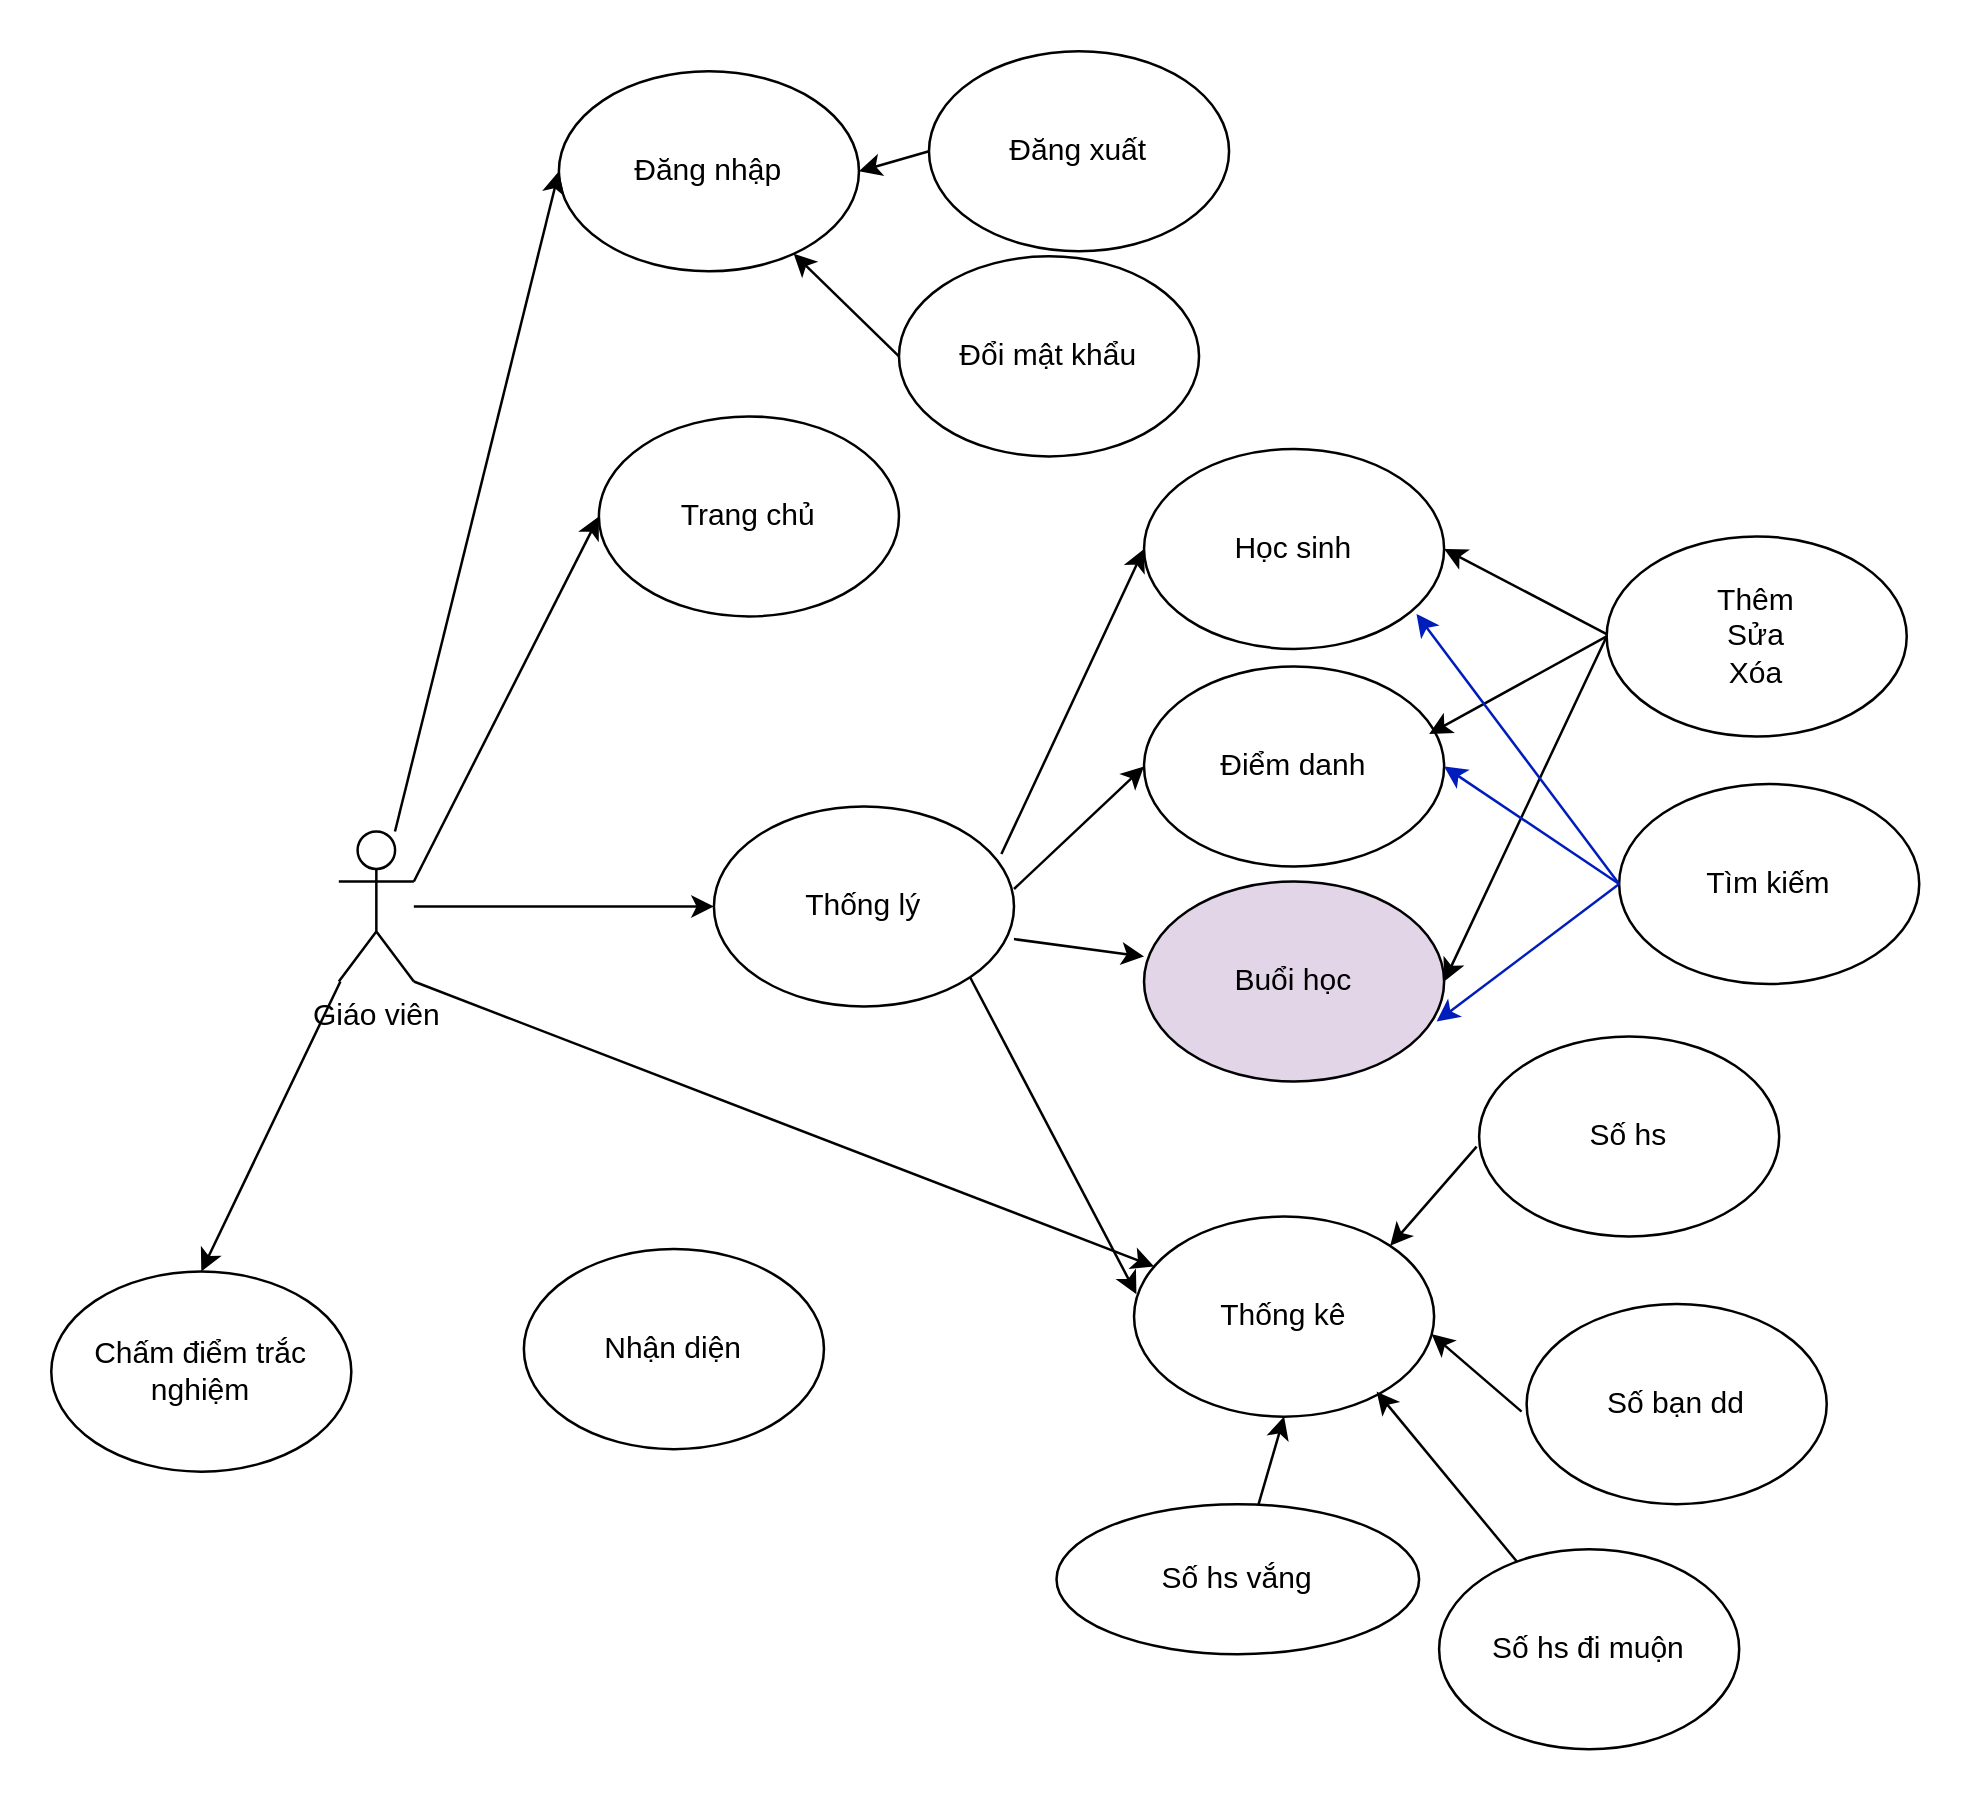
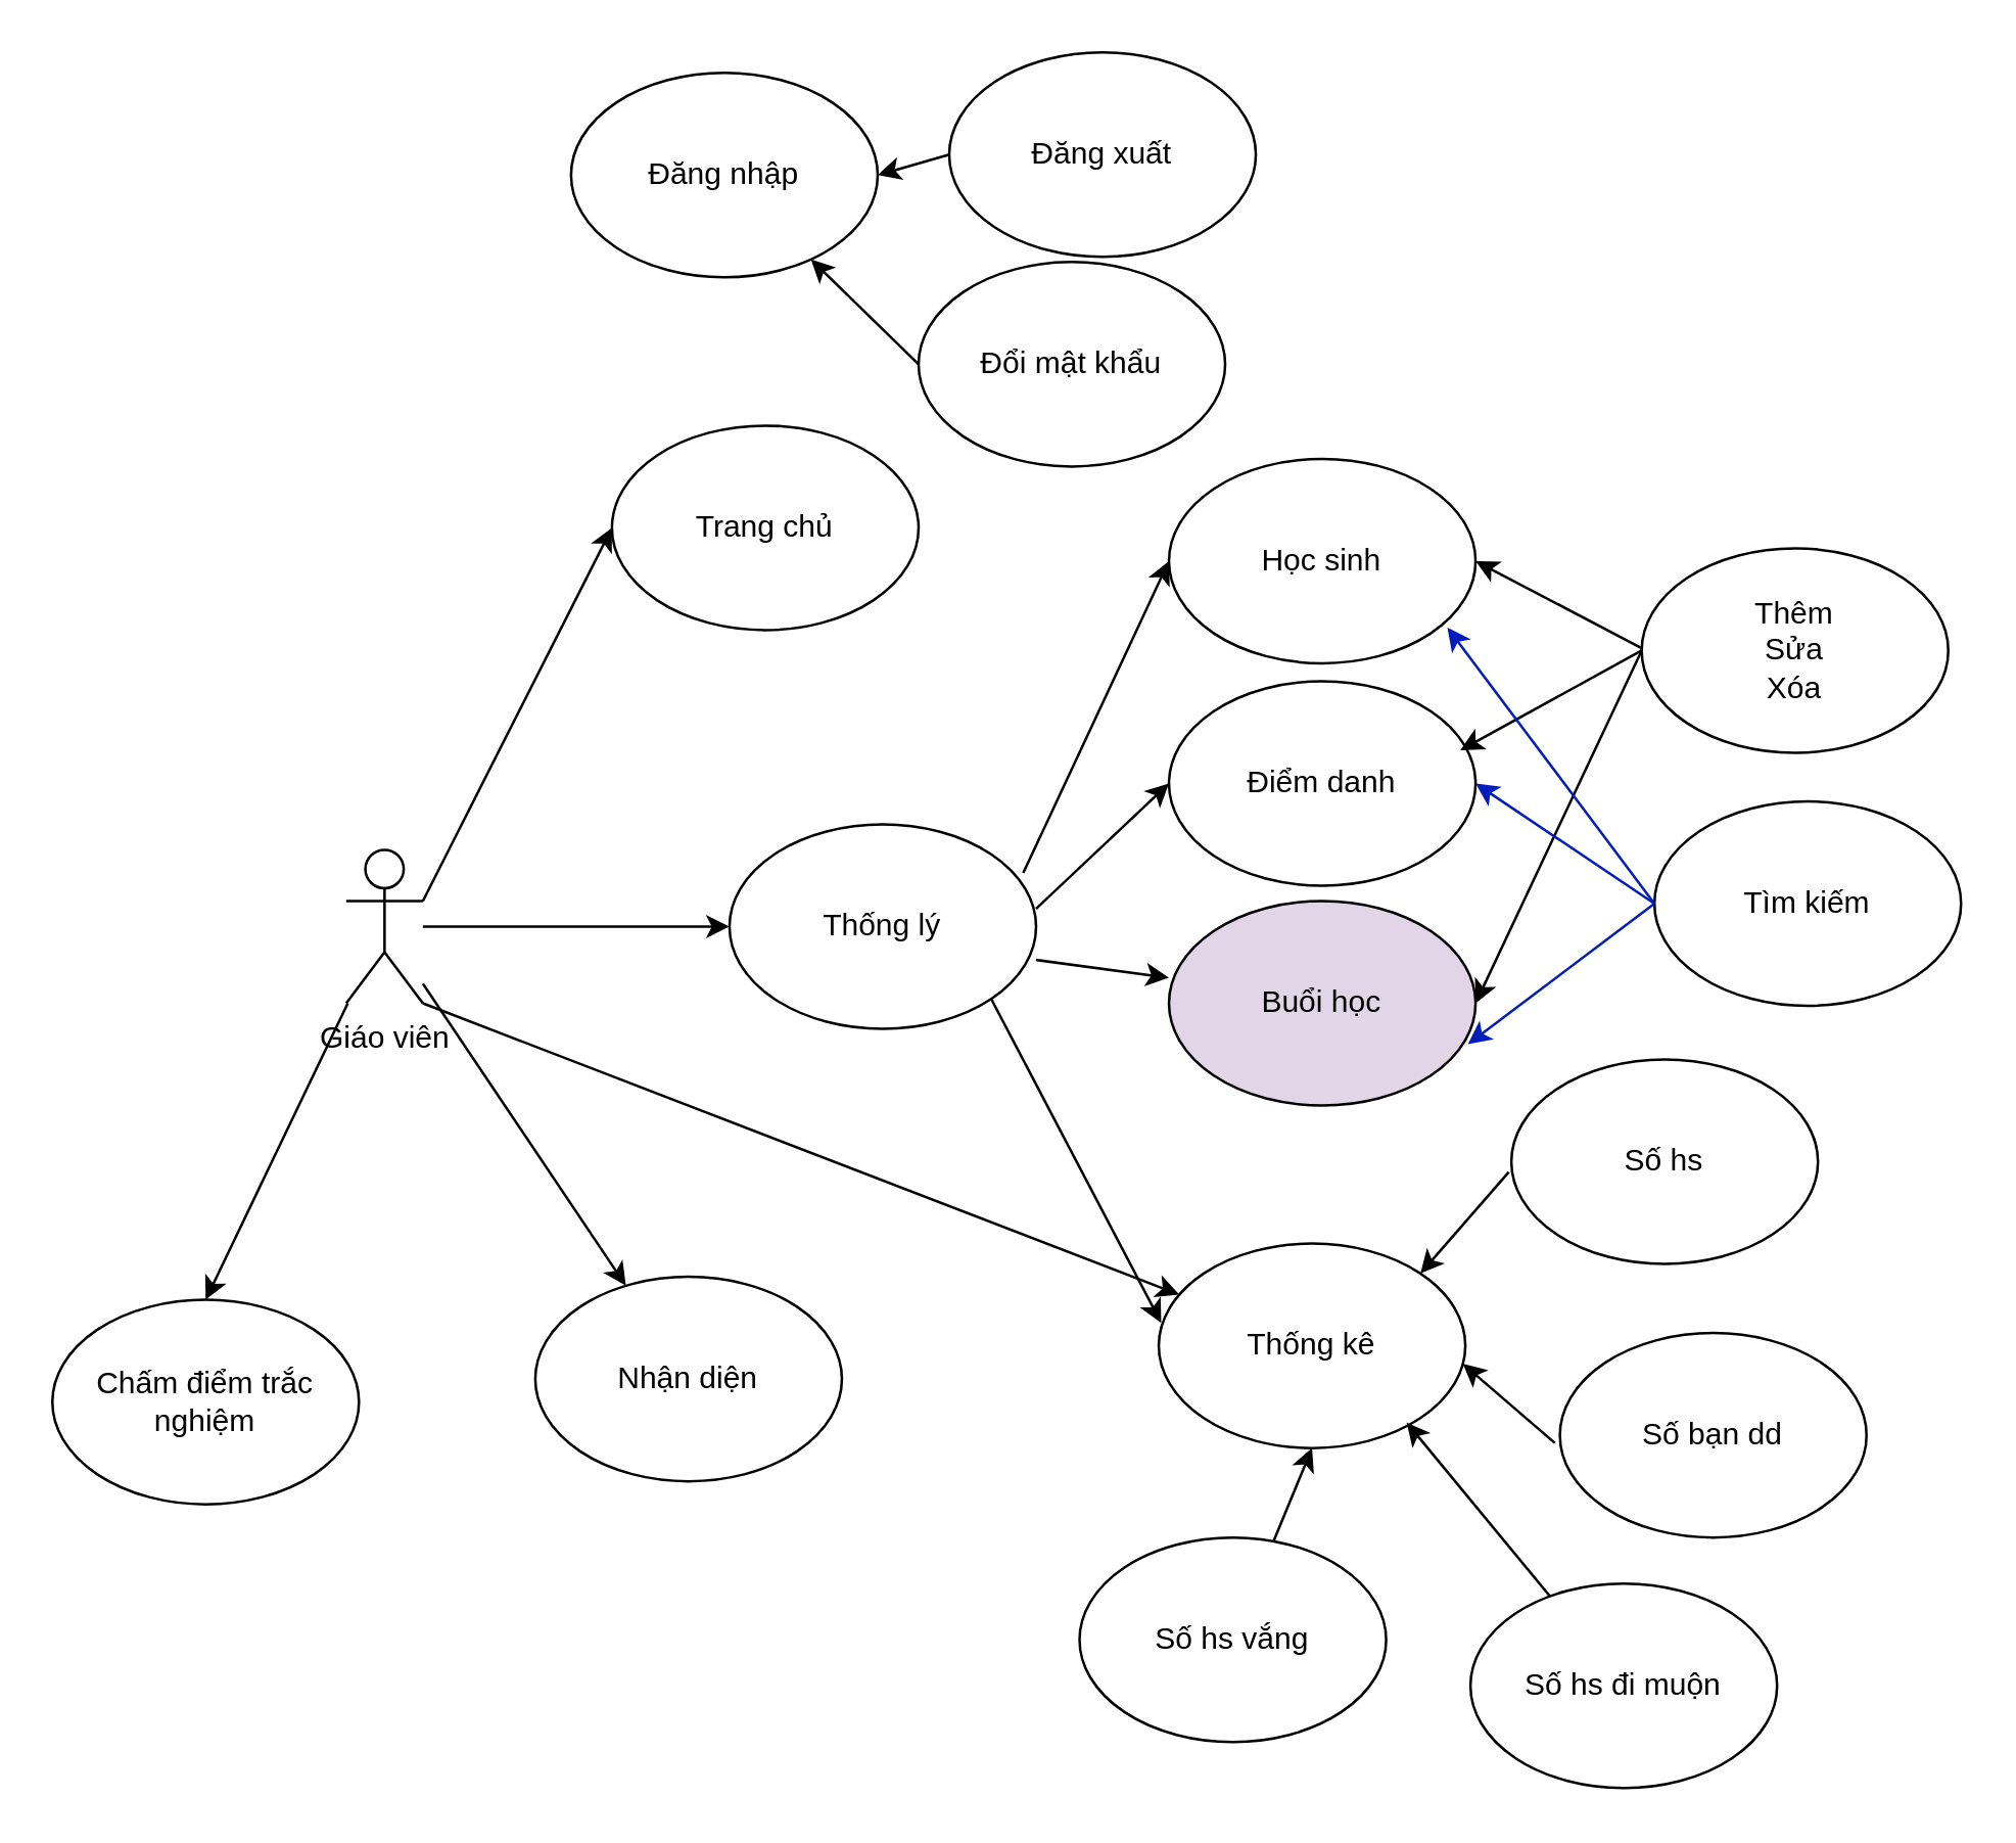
  <mxCell id="0" />
  <mxCell id="1" parent="0" />
  <mxCell id="2" value="Giáo viên" style="shape=umlActor;verticalLabelPosition=bottom;verticalAlign=top;html=1;outlineConnect=0;" vertex="1" parent="1"><mxGeometry x="135" y="332" width="30" height="60" as="geometry" /></mxCell>
  <mxCell id="3" value="Đăng nhập" style="ellipse;whiteSpace=wrap;html=1;" vertex="1" parent="1"><mxGeometry x="223" y="28" width="120" height="80" as="geometry" /></mxCell>
  <mxCell id="4" value="Trang chủ" style="ellipse;whiteSpace=wrap;html=1;" vertex="1" parent="1"><mxGeometry x="239" y="166" width="120" height="80" as="geometry" /></mxCell>
  <mxCell id="5" value="Thống lý" style="ellipse;whiteSpace=wrap;html=1;" vertex="1" parent="1"><mxGeometry x="285" y="322" width="120" height="80" as="geometry" /></mxCell>
  <mxCell id="6" value="Nhận diện" style="ellipse;whiteSpace=wrap;html=1;" vertex="1" parent="1"><mxGeometry x="209" y="499" width="120" height="80" as="geometry" /></mxCell>
  <mxCell id="7" value="Chấm điểm trắc nghiệm" style="ellipse;whiteSpace=wrap;html=1;" vertex="1" parent="1"><mxGeometry x="20" y="508" width="120" height="80" as="geometry" /></mxCell>
  <mxCell id="8" value="Đăng xuất" style="ellipse;whiteSpace=wrap;html=1;" vertex="1" parent="1"><mxGeometry x="371" y="20" width="120" height="80" as="geometry" /></mxCell>
  <mxCell id="9" value="Đổi mật khẩu" style="ellipse;whiteSpace=wrap;html=1;" vertex="1" parent="1"><mxGeometry x="359" y="102" width="120" height="80" as="geometry" /></mxCell>
- <mxCell id="10" value="" style="endArrow=classic;html=1;rounded=0;entryX=0;entryY=0.5;entryDx=0;entryDy=0;" edge="1" parent="1" source="2" target="3"><mxGeometry width="50" height="50" relative="1" as="geometry"><mxPoint x="395" y="442" as="sourcePoint" /><mxPoint x="445" y="392" as="targetPoint" /></mxGeometry></mxCell>
+ <mxCell id="10" value="" style="endArrow=classic;html=1;rounded=0;" edge="1" parent="1" source="2" target="6"><mxGeometry width="50" height="50" relative="1" as="geometry"><mxPoint x="395" y="442" as="sourcePoint" /><mxPoint x="445" y="392" as="targetPoint" /></mxGeometry></mxCell>
  <mxCell id="11" value="" style="endArrow=classic;html=1;rounded=0;exitX=0;exitY=0.5;exitDx=0;exitDy=0;entryX=1;entryY=0.5;entryDx=0;entryDy=0;" edge="1" parent="1" source="8" target="3"><mxGeometry width="50" height="50" relative="1" as="geometry"><mxPoint x="395" y="442" as="sourcePoint" /><mxPoint x="445" y="392" as="targetPoint" /></mxGeometry></mxCell>
  <mxCell id="12" value="" style="endArrow=classic;html=1;rounded=0;exitX=0;exitY=0.5;exitDx=0;exitDy=0;" edge="1" parent="1" source="9" target="3"><mxGeometry width="50" height="50" relative="1" as="geometry"><mxPoint x="395" y="442" as="sourcePoint" /><mxPoint x="445" y="392" as="targetPoint" /></mxGeometry></mxCell>
  <mxCell id="13" value="" style="endArrow=classic;html=1;rounded=0;exitX=1;exitY=0.333;exitDx=0;exitDy=0;exitPerimeter=0;entryX=0;entryY=0.5;entryDx=0;entryDy=0;" edge="1" parent="1" source="2" target="4"><mxGeometry width="50" height="50" relative="1" as="geometry"><mxPoint x="395" y="442" as="sourcePoint" /><mxPoint x="445" y="392" as="targetPoint" /></mxGeometry></mxCell>
  <mxCell id="14" value="" style="endArrow=classic;html=1;rounded=0;entryX=0;entryY=0.5;entryDx=0;entryDy=0;" edge="1" parent="1" source="2" target="5"><mxGeometry width="50" height="50" relative="1" as="geometry"><mxPoint x="395" y="442" as="sourcePoint" /><mxPoint x="445" y="392" as="targetPoint" /></mxGeometry></mxCell>
  <mxCell id="15" value="" style="endArrow=classic;html=1;rounded=0;entryX=0.5;entryY=0;entryDx=0;entryDy=0;" edge="1" parent="1" source="2" target="7"><mxGeometry width="50" height="50" relative="1" as="geometry"><mxPoint x="395" y="442" as="sourcePoint" /><mxPoint x="103" y="542" as="targetPoint" /></mxGeometry></mxCell>
  <mxCell id="16" value="Học sinh" style="ellipse;whiteSpace=wrap;html=1;" vertex="1" parent="1"><mxGeometry x="457" y="179" width="120" height="80" as="geometry" /></mxCell>
  <mxCell id="17" value="Điểm danh" style="ellipse;whiteSpace=wrap;html=1;" vertex="1" parent="1"><mxGeometry x="457" y="266" width="120" height="80" as="geometry" /></mxCell>
  <mxCell id="18" value="Thống kê" style="ellipse;whiteSpace=wrap;html=1;" vertex="1" parent="1"><mxGeometry x="453" y="486" width="120" height="80" as="geometry" /></mxCell>
  <mxCell id="19" value="Buổi học" style="ellipse;whiteSpace=wrap;html=1;fillColor=#e1d5e7;" vertex="1" parent="1"><mxGeometry x="457" y="352" width="120" height="80" as="geometry" /></mxCell>
  <mxCell id="20" value="" style="endArrow=classic;html=1;rounded=0;entryX=0;entryY=0.5;entryDx=0;entryDy=0;" edge="1" parent="1" target="17"><mxGeometry width="50" height="50" relative="1" as="geometry"><mxPoint x="405" y="355" as="sourcePoint" /><mxPoint x="445" y="392" as="targetPoint" /></mxGeometry></mxCell>
  <mxCell id="21" value="" style="endArrow=classic;html=1;rounded=0;entryX=0;entryY=0.5;entryDx=0;entryDy=0;exitX=0.958;exitY=0.238;exitDx=0;exitDy=0;exitPerimeter=0;" edge="1" parent="1" source="5" target="16"><mxGeometry width="50" height="50" relative="1" as="geometry"><mxPoint x="405" y="362" as="sourcePoint" /><mxPoint x="445" y="392" as="targetPoint" /></mxGeometry></mxCell>
  <mxCell id="22" value="" style="endArrow=classic;html=1;rounded=0;exitX=1;exitY=0.663;exitDx=0;exitDy=0;exitPerimeter=0;entryX=0;entryY=0.375;entryDx=0;entryDy=0;entryPerimeter=0;" edge="1" parent="1" source="5" target="19"><mxGeometry width="50" height="50" relative="1" as="geometry"><mxPoint x="395" y="442" as="sourcePoint" /><mxPoint x="445" y="392" as="targetPoint" /></mxGeometry></mxCell>
  <mxCell id="23" value="Thêm&lt;div&gt;Sửa&lt;/div&gt;&lt;div&gt;Xóa&lt;/div&gt;" style="ellipse;whiteSpace=wrap;html=1;" vertex="1" parent="1"><mxGeometry x="642" y="214" width="120" height="80" as="geometry" /></mxCell>
  <mxCell id="24" value="Tìm kiếm" style="ellipse;whiteSpace=wrap;html=1;" vertex="1" parent="1"><mxGeometry x="647" y="313" width="120" height="80" as="geometry" /></mxCell>
  <mxCell id="25" value="" style="endArrow=classic;html=1;rounded=0;exitX=0;exitY=0.488;exitDx=0;exitDy=0;exitPerimeter=0;entryX=1;entryY=0.5;entryDx=0;entryDy=0;" edge="1" parent="1" source="23" target="16"><mxGeometry width="50" height="50" relative="1" as="geometry"><mxPoint x="392" y="438" as="sourcePoint" /><mxPoint x="442" y="388" as="targetPoint" /></mxGeometry></mxCell>
  <mxCell id="26" value="" style="endArrow=classic;html=1;rounded=0;entryX=0.95;entryY=0.338;entryDx=0;entryDy=0;entryPerimeter=0;exitX=0;exitY=0.5;exitDx=0;exitDy=0;" edge="1" parent="1" source="23" target="17"><mxGeometry width="50" height="50" relative="1" as="geometry"><mxPoint x="654" y="296" as="sourcePoint" /><mxPoint x="566" y="319" as="targetPoint" /></mxGeometry></mxCell>
  <mxCell id="27" value="" style="endArrow=classic;html=1;rounded=0;exitX=0;exitY=0.5;exitDx=0;exitDy=0;entryX=1;entryY=0.5;entryDx=0;entryDy=0;" edge="1" parent="1" source="23" target="19"><mxGeometry width="50" height="50" relative="1" as="geometry"><mxPoint x="392" y="438" as="sourcePoint" /><mxPoint x="442" y="388" as="targetPoint" /></mxGeometry></mxCell>
  <mxCell id="28" value="" style="endArrow=classic;html=1;rounded=0;exitX=0;exitY=0.5;exitDx=0;exitDy=0;entryX=0.908;entryY=0.825;entryDx=0;entryDy=0;entryPerimeter=0;fillColor=#0050ef;strokeColor=#001DBC;" edge="1" parent="1" source="24" target="16"><mxGeometry width="50" height="50" relative="1" as="geometry"><mxPoint x="652" y="431" as="sourcePoint" /><mxPoint x="560" y="259" as="targetPoint" /></mxGeometry></mxCell>
  <mxCell id="29" value="" style="endArrow=classic;html=1;rounded=0;entryX=1;entryY=0.5;entryDx=0;entryDy=0;fillColor=#0050ef;strokeColor=#001DBC;exitX=0;exitY=0.5;exitDx=0;exitDy=0;" edge="1" parent="1" source="24" target="17"><mxGeometry width="50" height="50" relative="1" as="geometry"><mxPoint x="654" y="411" as="sourcePoint" /><mxPoint x="442" y="388" as="targetPoint" /></mxGeometry></mxCell>
  <mxCell id="30" value="" style="endArrow=classic;html=1;rounded=0;exitX=0;exitY=0.5;exitDx=0;exitDy=0;entryX=0.975;entryY=0.7;entryDx=0;entryDy=0;entryPerimeter=0;fillColor=#0050ef;strokeColor=#001DBC;" edge="1" parent="1" source="24" target="19"><mxGeometry width="50" height="50" relative="1" as="geometry"><mxPoint x="392" y="438" as="sourcePoint" /><mxPoint x="442" y="388" as="targetPoint" /></mxGeometry></mxCell>
  <mxCell id="31" value="" style="endArrow=classic;html=1;rounded=0;exitX=1;exitY=1;exitDx=0;exitDy=0;entryX=0.008;entryY=0.388;entryDx=0;entryDy=0;entryPerimeter=0;" edge="1" parent="1" source="5" target="18"><mxGeometry width="50" height="50" relative="1" as="geometry"><mxPoint x="392" y="438" as="sourcePoint" /><mxPoint x="442" y="388" as="targetPoint" /></mxGeometry></mxCell>
  <mxCell id="32" value="Số hs" style="ellipse;whiteSpace=wrap;html=1;" vertex="1" parent="1"><mxGeometry x="591" y="414" width="120" height="80" as="geometry" /></mxCell>
  <mxCell id="33" value="Số bạn dd" style="ellipse;whiteSpace=wrap;html=1;" vertex="1" parent="1"><mxGeometry x="610" y="521" width="120" height="80" as="geometry" /></mxCell>
  <mxCell id="34" value="Số hs đi muộn" style="ellipse;whiteSpace=wrap;html=1;" vertex="1" parent="1"><mxGeometry x="575" y="619" width="120" height="80" as="geometry" /></mxCell>
- <mxCell id="35" value="Số hs vắng" style="ellipse;whiteSpace=wrap;html=1;" vertex="1" parent="1"><mxGeometry x="422" y="601" width="145" height="60" as="geometry" /></mxCell>
+ <mxCell id="35" value="Số hs vắng" style="ellipse;whiteSpace=wrap;html=1;" vertex="1" parent="1"><mxGeometry x="422" y="601" width="120" height="80" as="geometry" /></mxCell>
  <mxCell id="36" value="" style="endArrow=classic;html=1;rounded=0;entryX=1;entryY=0;entryDx=0;entryDy=0;" edge="1" parent="1" target="18"><mxGeometry width="50" height="50" relative="1" as="geometry"><mxPoint x="590" y="458" as="sourcePoint" /><mxPoint x="442" y="388" as="targetPoint" /></mxGeometry></mxCell>
  <mxCell id="37" value="" style="endArrow=classic;html=1;rounded=0;entryX=0.992;entryY=0.588;entryDx=0;entryDy=0;entryPerimeter=0;" edge="1" parent="1" target="18"><mxGeometry width="50" height="50" relative="1" as="geometry"><mxPoint x="608" y="564" as="sourcePoint" /><mxPoint x="442" y="388" as="targetPoint" /></mxGeometry></mxCell>
  <mxCell id="38" value="" style="endArrow=classic;html=1;rounded=0;" edge="1" parent="1" source="34"><mxGeometry width="50" height="50" relative="1" as="geometry"><mxPoint x="700.574" y="798.716" as="sourcePoint" /><mxPoint x="550" y="556" as="targetPoint" /></mxGeometry></mxCell>
  <mxCell id="39" value="" style="endArrow=classic;html=1;rounded=0;entryX=0.5;entryY=1;entryDx=0;entryDy=0;" edge="1" parent="1" source="35" target="18"><mxGeometry width="50" height="50" relative="1" as="geometry"><mxPoint x="392" y="438" as="sourcePoint" /><mxPoint x="442" y="388" as="targetPoint" /></mxGeometry></mxCell>
  <mxCell id="40" value="" style="endArrow=classic;html=1;rounded=0;exitX=1;exitY=1;exitDx=0;exitDy=0;exitPerimeter=0;" edge="1" parent="1" source="2" target="18"><mxGeometry width="50" height="50" relative="1" as="geometry"><mxPoint x="392" y="438" as="sourcePoint" /><mxPoint x="265" y="605" as="targetPoint" /></mxGeometry></mxCell>
